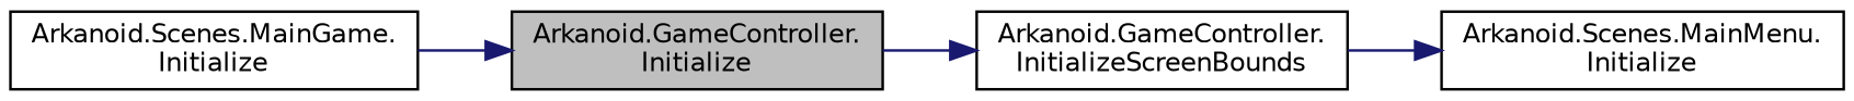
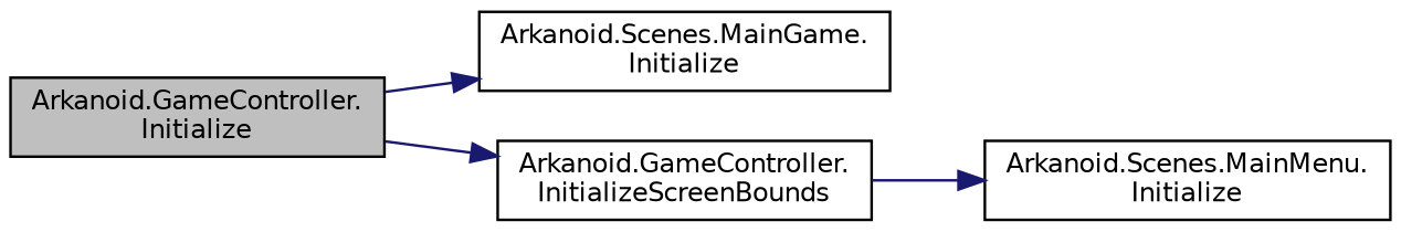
  digraph {
    rankdir=LR
    node [color=black fillcolor=white fontname=Helvetica fontsize=10 shape=record style=filled]
    edge [color=midnightblue fontname=Helvetica fontsize=10 labelfontname=Helvetica labelfontsize=10 style=solid]
    n1 [fillcolor=grey75 fontcolor=black height=0.2 label="Arkanoid.GameController.\lInitialize" width=0.4]
    n2 [height=0.2 label="Arkanoid.Scenes.MainGame.\lInitialize" width=0.4]
    n3 [height=0.2 label="Arkanoid.GameController.\lInitializeScreenBounds" width=0.4]
    n4 [height=0.2 label="Arkanoid.Scenes.MainMenu.\lInitialize" width=0.4]
-   n2 -> n1
+   n1 -> n2
    n1 -> n3
    n3 -> n4
  }
